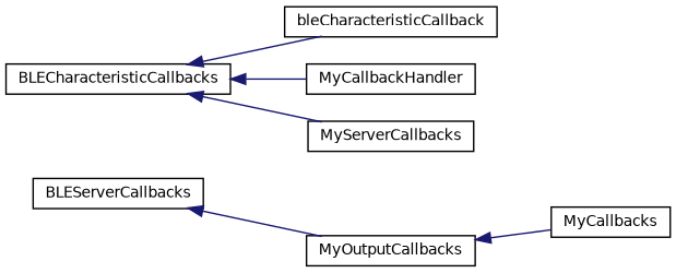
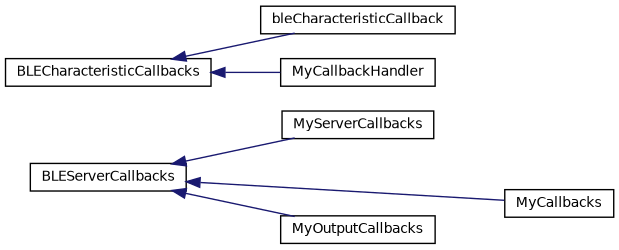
  digraph {
    rankdir=LR
    node [color=black fillcolor=white fontname=Helvetica fontsize=10 shape=record style=filled]
    edge [color=midnightblue dir=back fontname=Helvetica fontsize=10 labelfontname=Helvetica labelfontsize=10 style=solid]
    n1 [height=0.2 label=BLECharacteristicCallbacks width=0.4]
    n2 [height=0.2 label=bleCharacteristicCallback width=0.4]
    n3 [height=0.2 label=MyCallbackHandler width=0.4]
    n4 [height=0.2 label=MyCallbacks width=0.4]
    n5 [height=0.2 label=MyOutputCallbacks width=0.4]
    n6 [height=0.2 label=BLEServerCallbacks width=0.4]
    n7 [height=0.2 label=MyServerCallbacks width=0.4]
    n1 -> n2
    n1 -> n3
-   n5 -> n4
+   n6 -> n4
    n6 -> n5
-   n1 -> n7
+   n6 -> n7
  }
